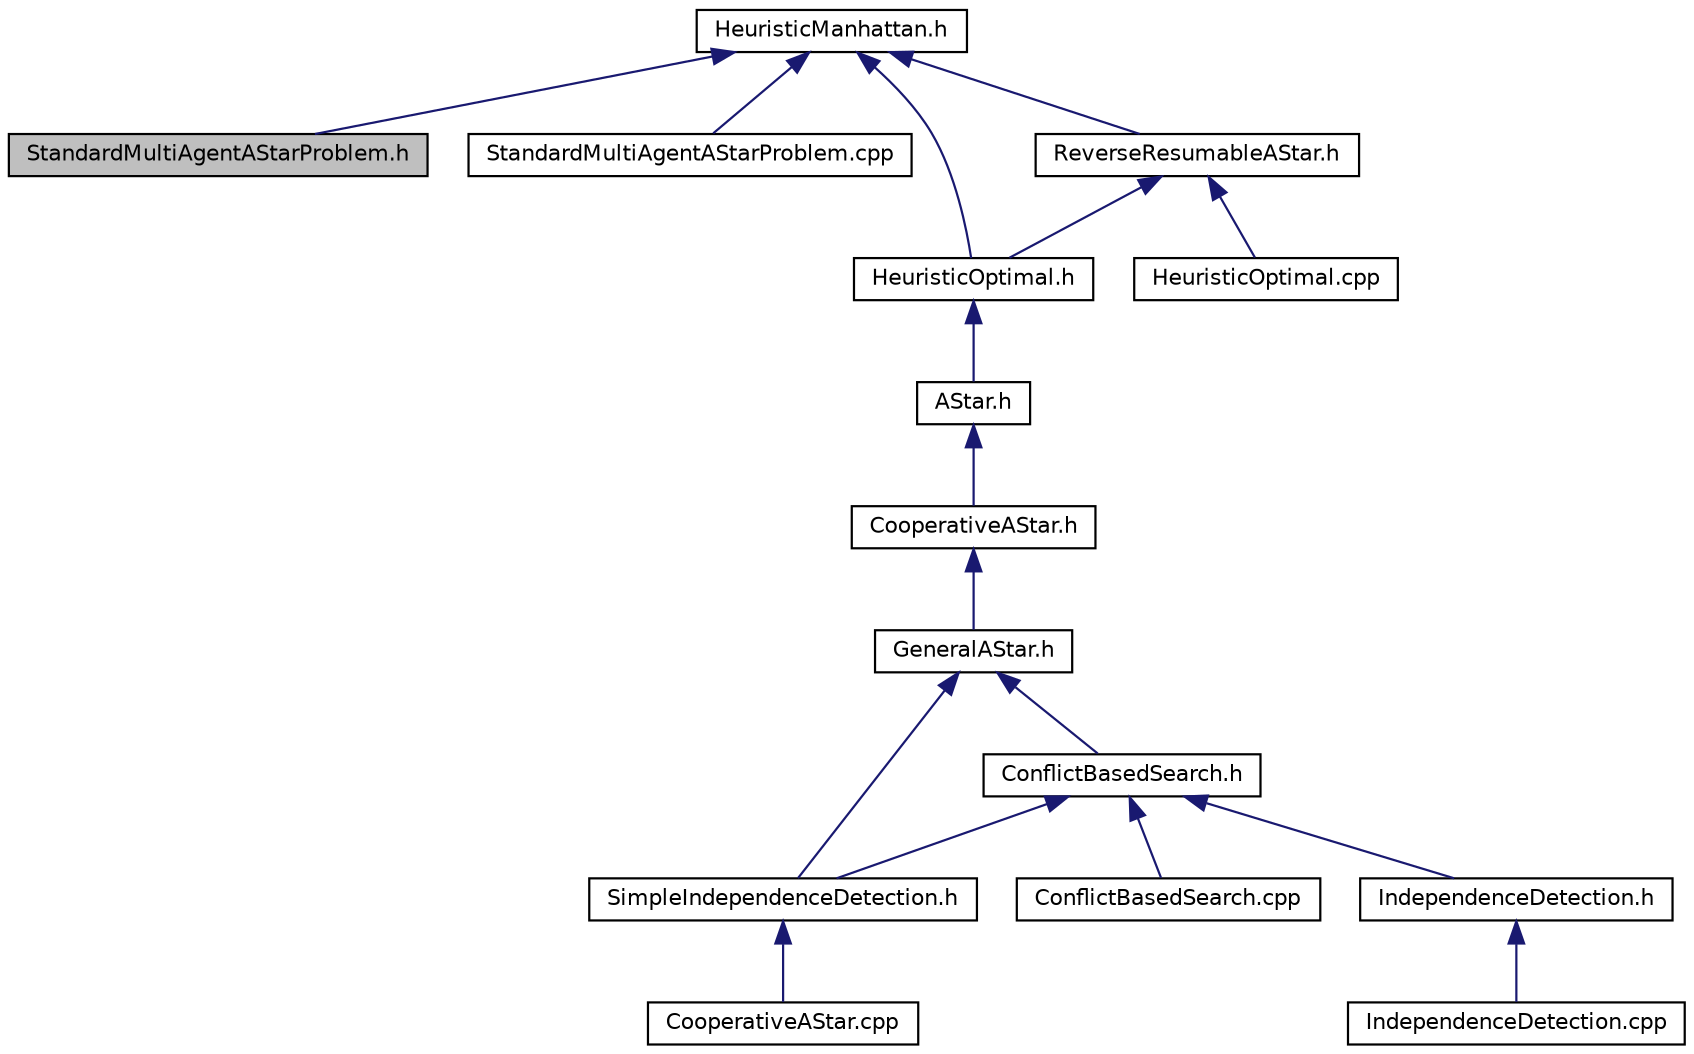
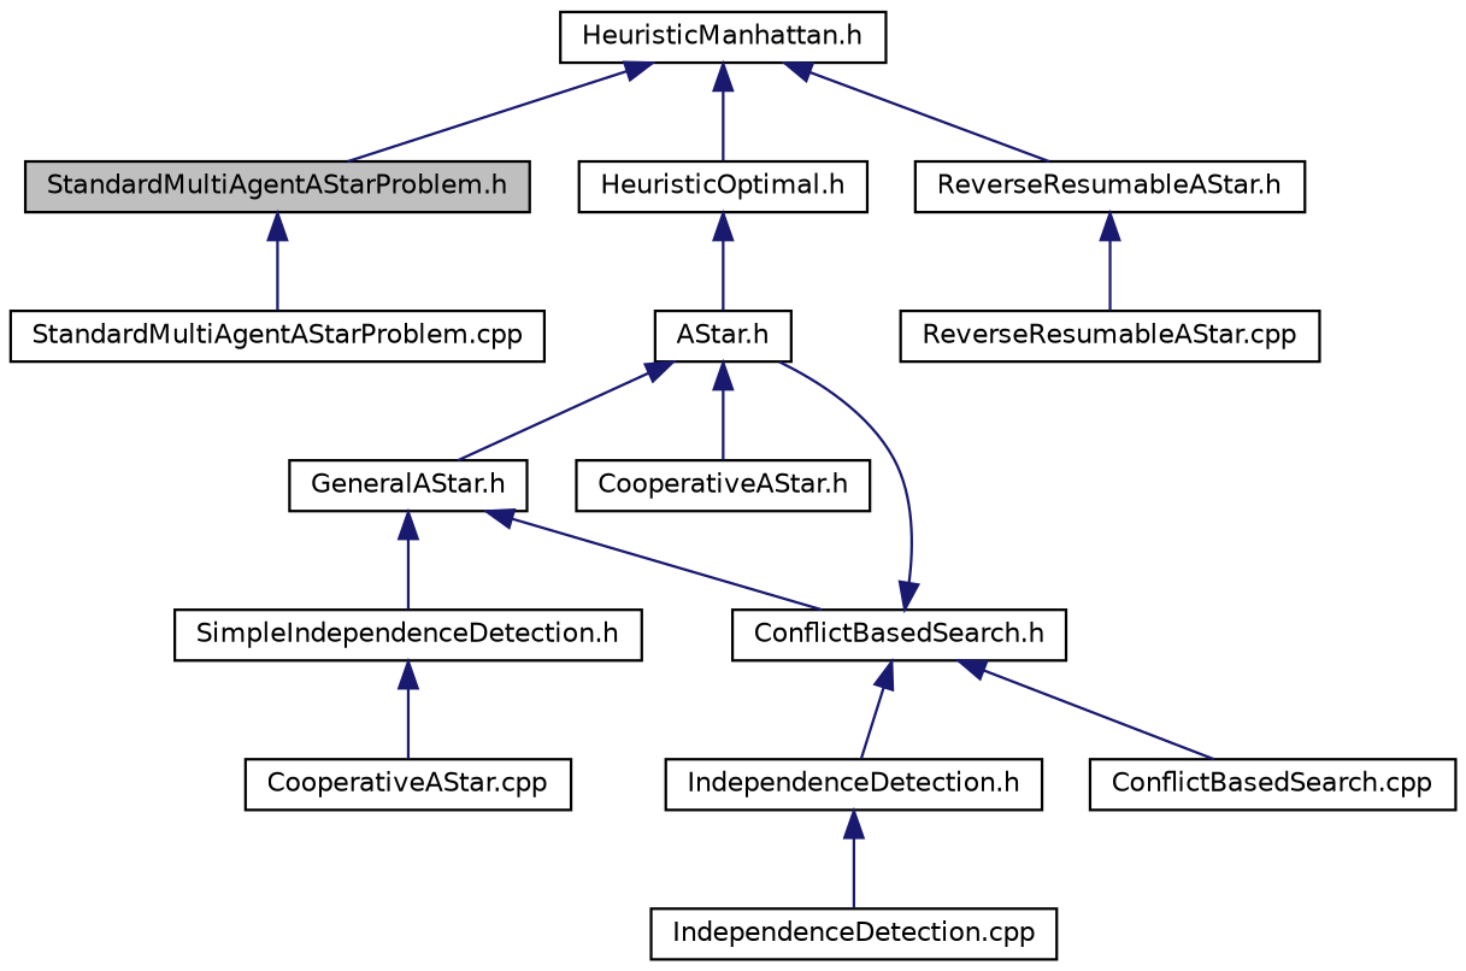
  digraph {
    node [color=black fillcolor=white fontname=Helvetica fontsize=10 shape=record style=filled]
    edge [color=midnightblue dir=back fontname=Helvetica fontsize=10 labelfontname=Helvetica labelfontsize=10 style=solid]
    n1 [fillcolor=grey75 fontcolor=black height=0.2 label="StandardMultiAgentAStarProblem.h" width=0.4]
    n2 [height=0.2 label="StandardMultiAgentAStarProblem.cpp" width=0.4]
    n3 [height=0.2 label="HeuristicManhattan.h" width=0.4]
    n4 [height=0.2 label="HeuristicOptimal.h" width=0.4]
    n5 [height=0.2 label="ReverseResumableAStar.h" width=0.4]
    n6 [height=0.2 label="AStar.h" width=0.4]
-   n7 [height=0.2 label="HeuristicOptimal.cpp" width=0.4]
+   n7 [height=0.2 label="ReverseResumableAStar.cpp" width=0.4]
    n8 [height=0.2 label="GeneralAStar.h" width=0.4]
    n9 [height=0.2 label="CooperativeAStar.h" width=0.4]
    n10 [height=0.2 label="ConflictBasedSearch.h" width=0.4]
    n11 [height=0.2 label="SimpleIndependenceDetection.h" width=0.4]
    n12 [height=0.2 label="ConflictBasedSearch.cpp" width=0.4]
    n13 [height=0.2 label="IndependenceDetection.h" width=0.4]
    n14 [height=0.2 label="CooperativeAStar.cpp" width=0.4]
    n15 [height=0.2 label="IndependenceDetection.cpp" width=0.4]
-   n3 -> n2
+   n1 -> n2
    n3 -> n1
    n3 -> n4
    n3 -> n5
    n4 -> n6
-   n5 -> n4
    n5 -> n7
-   n9 -> n8
+   n6 -> n8
    n6 -> n9
    n8 -> n10
    n8 -> n11
-   n10 -> n11
+   n10 -> n6
    n10 -> n12
    n10 -> n13
    n11 -> n14
    n13 -> n15
  }
